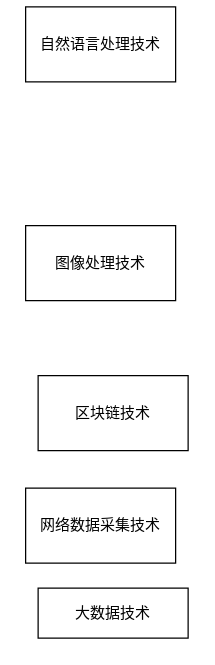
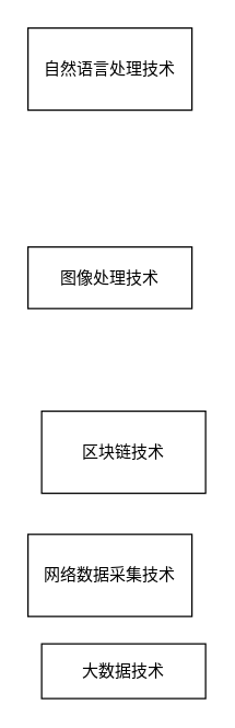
  <mxCell id="0" />
  <mxCell id="1" parent="0" />
- <mxCell id="2" value="自然语言处理技术" style="rounded=0;whiteSpace=wrap;html=1;" vertex="1" parent="1"><mxGeometry x="20" y="5" width="120" height="60" as="geometry" /></mxCell>
- <mxCell id="3" value="图像处理技术" style="rounded=0;whiteSpace=wrap;html=1;" vertex="1" parent="1"><mxGeometry x="20" y="180" width="120" height="60" as="geometry" /></mxCell>
+ <mxCell id="2" value="自然语言处理技术" style="rounded=0;whiteSpace=wrap;html=1;" vertex="1" parent="1"><mxGeometry x="20" y="20" width="120" height="60" as="geometry" /></mxCell>
+ <mxCell id="3" value="图像处理技术" style="rounded=0;whiteSpace=wrap;html=1;" vertex="1" parent="1"><mxGeometry x="20" y="180" width="120" height="45" as="geometry" /></mxCell>
  <mxCell id="4" value="区块链技术" style="whiteSpace=wrap;html=1;" vertex="1" parent="1"><mxGeometry x="30" y="300" width="120" height="60" as="geometry" /></mxCell>
  <mxCell id="5" value="网络数据采集技术" style="whiteSpace=wrap;html=1;" vertex="1" parent="1"><mxGeometry x="20" y="390" width="120" height="60" as="geometry" /></mxCell>
  <mxCell id="6" value="大数据技术" style="whiteSpace=wrap;html=1;" vertex="1" parent="1"><mxGeometry x="30" y="470" width="120" height="40" as="geometry" /></mxCell>
